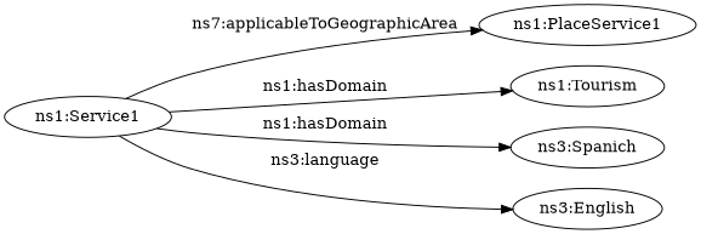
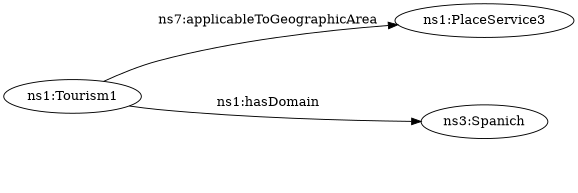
  digraph {
    rankdir=LR
-   "ns1:Service1"
-   "ns1:PlaceService1"
-   "ns1:Tourism"
+   "ns1:Service1" [label="ns1:Tourism1"]
+   "ns1:PlaceService1" [label="ns1:PlaceService3"]
    "ns3:Spanich"
-   "ns3:English"
    "ns1:Service1" -> "ns1:PlaceService1" [label="ns7:applicableToGeographicArea"]
-   "ns1:Service1" -> "ns1:Tourism" [label="ns1:hasDomain"]
    "ns1:Service1" -> "ns3:Spanich" [label="ns1:hasDomain"]
-   "ns1:Service1" -> "ns3:English" [label="ns3:language"]
  }
